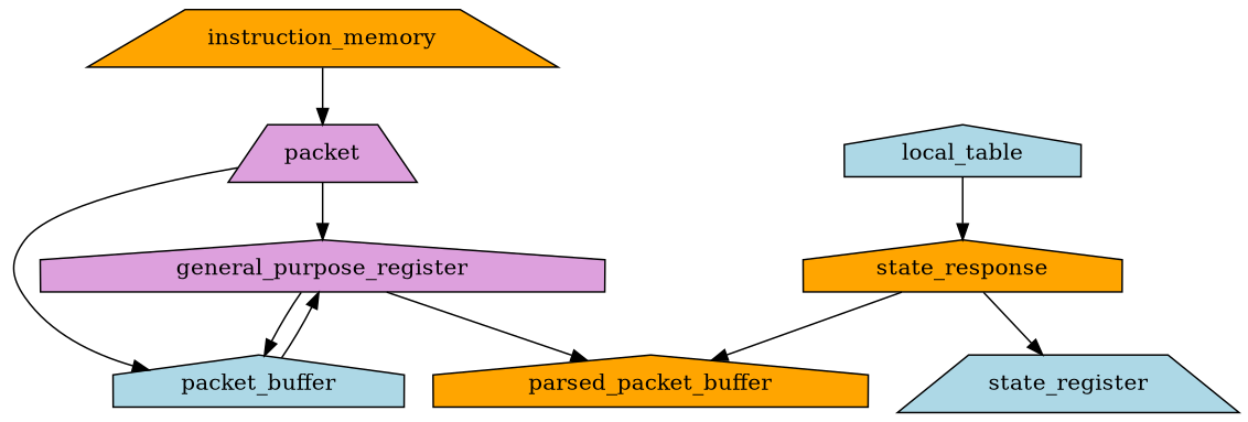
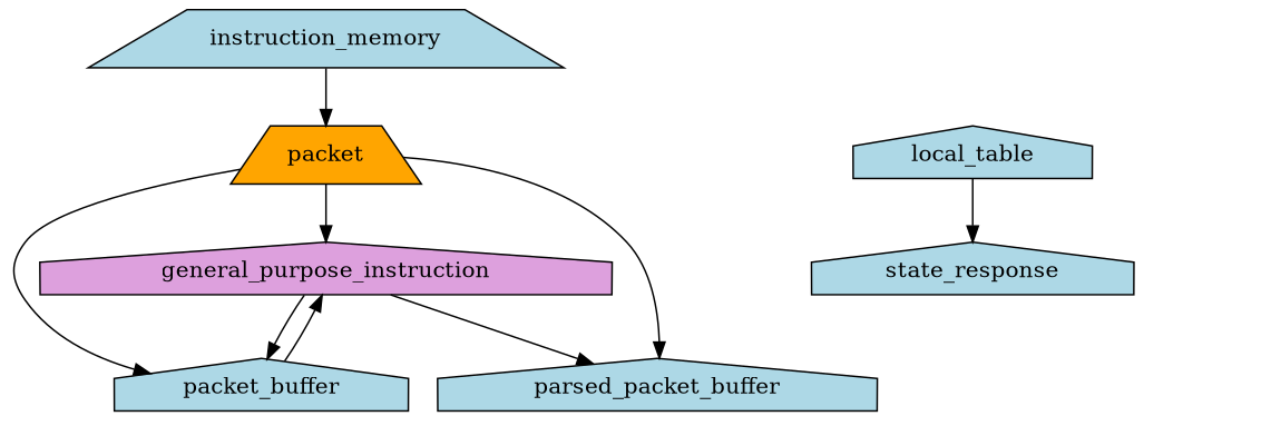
  digraph {
    node [fillcolor=lightblue shape=house style=filled]
-   instruction_memory [fillcolor=orange shape=trapezium]
-   packet [fillcolor=plum shape=trapezium]
-   general_purpose_register [fillcolor=plum]
-   parsed_packet_buffer [fillcolor=orange]
+   instruction_memory [shape=trapezium]
+   packet [fillcolor=orange shape=trapezium]
+   general_purpose_register [fillcolor=plum label=general_purpose_instruction]
+   parsed_packet_buffer
    n5 [label=packet_buffer]
-   state_register [shape=trapezium]
    n7 [label=local_table]
-   state_response [fillcolor=orange]
+   state_response
    instruction_memory -> packet
    packet -> general_purpose_register
-   state_response -> parsed_packet_buffer
+   packet -> parsed_packet_buffer
    packet -> n5
    general_purpose_register -> parsed_packet_buffer
    general_purpose_register -> n5
    n5 -> general_purpose_register
    n7 -> state_response
-   state_response -> state_register
  }
